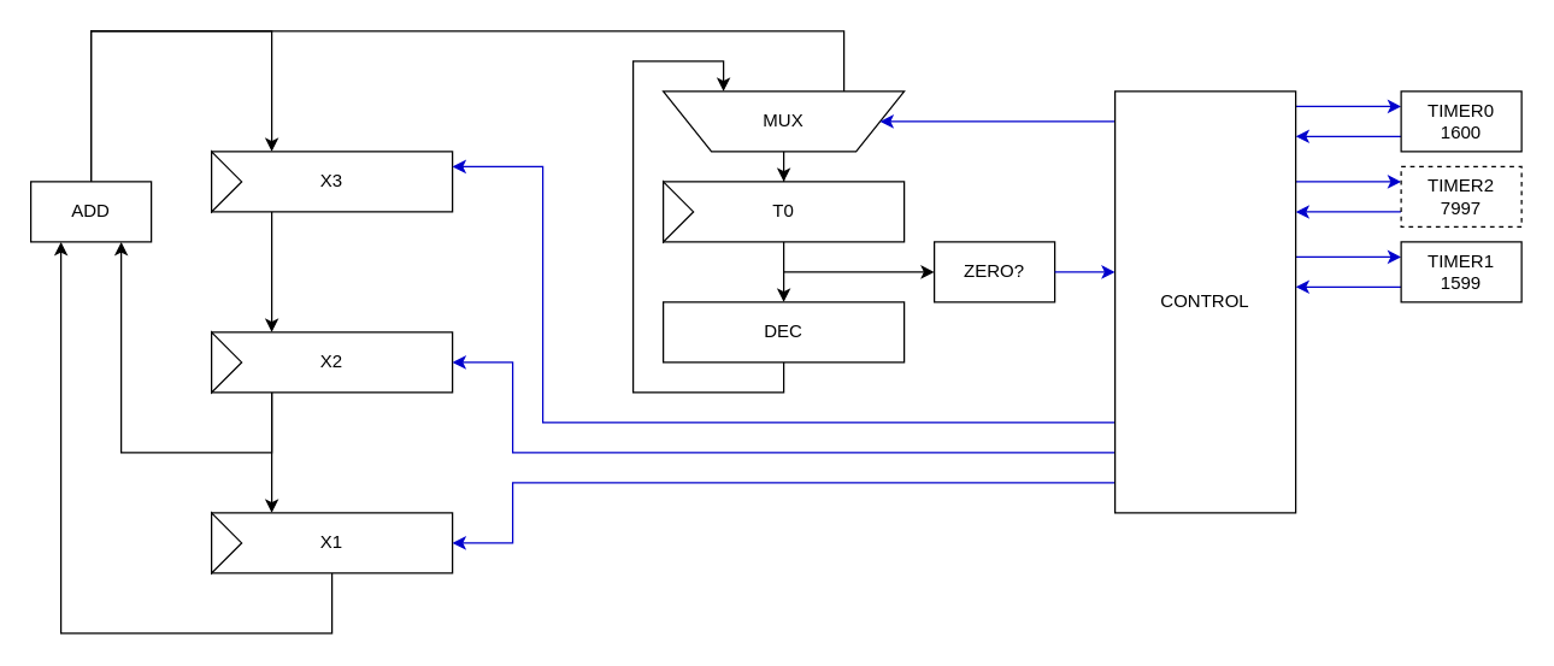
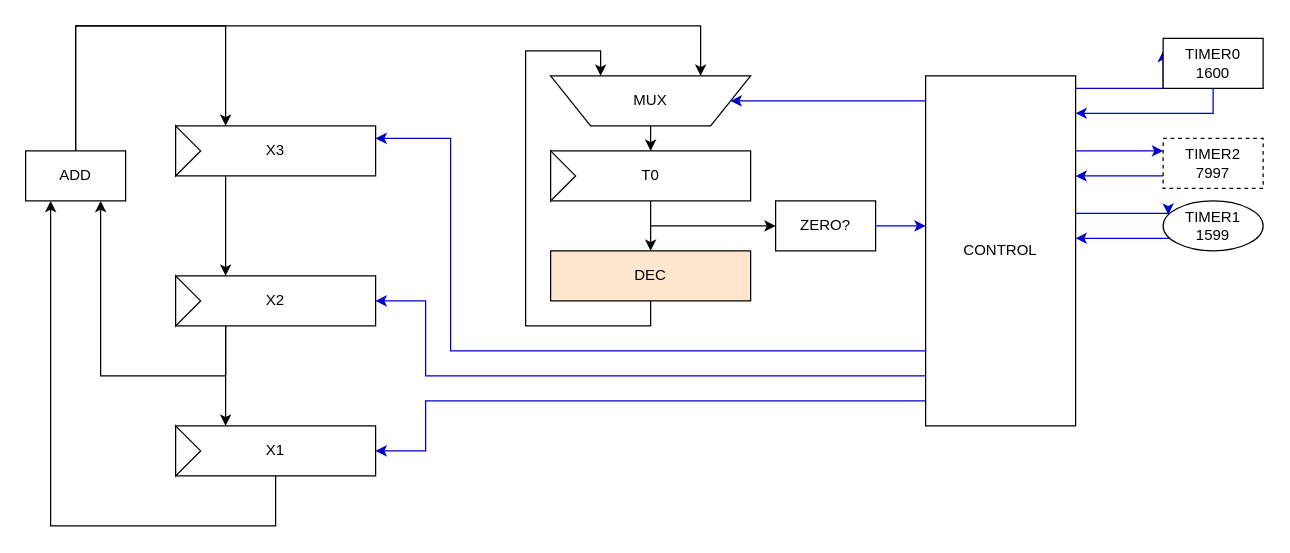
  <mxCell id="0" />
  <mxCell id="1" parent="0" />
  <mxCell id="2" style="edgeStyle=orthogonalEdgeStyle;rounded=0;orthogonalLoop=1;jettySize=auto;html=1;entryX=0.5;entryY=0;entryDx=0;entryDy=0;" parent="1" source="3" target="9" edge="1"><mxGeometry relative="1" as="geometry" /></mxCell>
  <mxCell id="3" value="T0" style="rounded=0;whiteSpace=wrap;html=1;" parent="1" vertex="1"><mxGeometry x="440" y="120" width="160" height="40" as="geometry" /></mxCell>
  <mxCell id="4" style="edgeStyle=orthogonalEdgeStyle;rounded=0;orthogonalLoop=1;jettySize=auto;html=1;entryX=0.25;entryY=0;entryDx=0;entryDy=0;" parent="1" source="5" target="14" edge="1"><mxGeometry relative="1" as="geometry"><Array as="points"><mxPoint x="180" y="160" /><mxPoint x="180" y="160" /></Array></mxGeometry></mxCell>
  <mxCell id="5" value="X3" style="rounded=0;whiteSpace=wrap;html=1;" parent="1" vertex="1"><mxGeometry x="140" y="100" width="160" height="40" as="geometry" /></mxCell>
  <mxCell id="6" style="edgeStyle=orthogonalEdgeStyle;rounded=0;orthogonalLoop=1;jettySize=auto;html=1;entryX=0.5;entryY=0;entryDx=0;entryDy=0;" parent="1" source="7" target="3" edge="1"><mxGeometry relative="1" as="geometry" /></mxCell>
  <mxCell id="7" value="MUX" style="shape=trapezoid;perimeter=trapezoidPerimeter;whiteSpace=wrap;html=1;direction=west;" parent="1" vertex="1"><mxGeometry x="440" y="60" width="160" height="40" as="geometry" /></mxCell>
  <mxCell id="8" style="edgeStyle=orthogonalEdgeStyle;rounded=0;orthogonalLoop=1;jettySize=auto;html=1;entryX=0.75;entryY=1;entryDx=0;entryDy=0;" parent="1" source="9" target="7" edge="1"><mxGeometry relative="1" as="geometry"><Array as="points"><mxPoint x="520" y="260" /><mxPoint x="420" y="260" /><mxPoint x="420" y="40" /><mxPoint x="480" y="40" /></Array></mxGeometry></mxCell>
- <mxCell id="9" value="DEC" style="rounded=0;whiteSpace=wrap;html=1;" parent="1" vertex="1"><mxGeometry x="440" y="200" width="160" height="40" as="geometry" /></mxCell>
+ <mxCell id="9" value="DEC" style="rounded=0;whiteSpace=wrap;html=1;fillColor=#ffe6cc;" parent="1" vertex="1"><mxGeometry x="440" y="200" width="160" height="40" as="geometry" /></mxCell>
  <mxCell id="10" value="" style="endArrow=classic;html=1;" parent="1" edge="1"><mxGeometry width="50" height="50" relative="1" as="geometry"><mxPoint x="520" y="180" as="sourcePoint" /><mxPoint x="620" y="180" as="targetPoint" /></mxGeometry></mxCell>
  <mxCell id="11" value="ZERO?" style="rounded=0;whiteSpace=wrap;html=1;" parent="1" vertex="1"><mxGeometry x="620" y="160" width="80" height="40" as="geometry" /></mxCell>
  <mxCell id="12" style="edgeStyle=orthogonalEdgeStyle;rounded=0;orthogonalLoop=1;jettySize=auto;html=1;entryX=0.25;entryY=0;entryDx=0;entryDy=0;" parent="1" source="14" target="16" edge="1"><mxGeometry relative="1" as="geometry"><Array as="points"><mxPoint x="180" y="280" /><mxPoint x="180" y="280" /></Array></mxGeometry></mxCell>
  <mxCell id="13" style="edgeStyle=orthogonalEdgeStyle;rounded=0;orthogonalLoop=1;jettySize=auto;html=1;entryX=0.75;entryY=1;entryDx=0;entryDy=0;" parent="1" source="14" target="19" edge="1"><mxGeometry relative="1" as="geometry"><Array as="points"><mxPoint x="180" y="300" /><mxPoint x="80" y="300" /></Array></mxGeometry></mxCell>
  <mxCell id="14" value="X2" style="rounded=0;whiteSpace=wrap;html=1;" parent="1" vertex="1"><mxGeometry x="140" y="220" width="160" height="40" as="geometry" /></mxCell>
  <mxCell id="15" style="edgeStyle=orthogonalEdgeStyle;rounded=0;orthogonalLoop=1;jettySize=auto;html=1;entryX=0.25;entryY=1;entryDx=0;entryDy=0;" parent="1" source="16" target="19" edge="1"><mxGeometry relative="1" as="geometry"><Array as="points"><mxPoint x="220" y="420" /><mxPoint x="40" y="420" /></Array></mxGeometry></mxCell>
  <mxCell id="16" value="X1" style="rounded=0;whiteSpace=wrap;html=1;" parent="1" vertex="1"><mxGeometry x="140" y="340" width="160" height="40" as="geometry" /></mxCell>
  <mxCell id="17" style="edgeStyle=orthogonalEdgeStyle;rounded=0;orthogonalLoop=1;jettySize=auto;html=1;entryX=0.25;entryY=0;entryDx=0;entryDy=0;" parent="1" source="19" target="5" edge="1"><mxGeometry relative="1" as="geometry"><mxPoint x="220" y="120" as="targetPoint" /><Array as="points"><mxPoint x="60" y="20" /><mxPoint x="180" y="20" /></Array></mxGeometry></mxCell>
- <mxCell id="18" style="edgeStyle=orthogonalEdgeStyle;rounded=0;orthogonalLoop=1;jettySize=auto;html=1;entryX=0.25;entryY=1;entryDx=0;entryDy=0;endArrow=none;" parent="1" source="19" target="7" edge="1"><mxGeometry relative="1" as="geometry"><mxPoint x="270" y="10" as="targetPoint" /><Array as="points"><mxPoint x="60" y="20" /><mxPoint x="560" y="20" /></Array></mxGeometry></mxCell>
+ <mxCell id="18" style="edgeStyle=orthogonalEdgeStyle;rounded=0;orthogonalLoop=1;jettySize=auto;html=1;entryX=0.25;entryY=1;entryDx=0;entryDy=0;" parent="1" source="19" target="7" edge="1"><mxGeometry relative="1" as="geometry"><mxPoint x="270" y="10" as="targetPoint" /><Array as="points"><mxPoint x="60" y="20" /><mxPoint x="560" y="20" /></Array></mxGeometry></mxCell>
  <mxCell id="19" value="ADD" style="rounded=0;whiteSpace=wrap;html=1;" parent="1" vertex="1"><mxGeometry x="20" y="120" width="80" height="40" as="geometry" /></mxCell>
  <mxCell id="20" value="" style="triangle;whiteSpace=wrap;html=1;" parent="1" vertex="1"><mxGeometry x="440" y="120" width="20" height="40" as="geometry" /></mxCell>
  <mxCell id="21" value="" style="triangle;whiteSpace=wrap;html=1;" parent="1" vertex="1"><mxGeometry x="140" y="100" width="20" height="40" as="geometry" /></mxCell>
  <mxCell id="22" value="" style="triangle;whiteSpace=wrap;html=1;" parent="1" vertex="1"><mxGeometry x="140" y="220" width="20" height="40" as="geometry" /></mxCell>
  <mxCell id="23" value="" style="triangle;whiteSpace=wrap;html=1;" parent="1" vertex="1"><mxGeometry x="140" y="340" width="20" height="40" as="geometry" /></mxCell>
  <mxCell id="24" value="" style="endArrow=classic;html=1;strokeColor=#0000CC;entryX=1;entryY=0.5;entryDx=0;entryDy=0;rounded=0;" parent="1" target="14" edge="1"><mxGeometry width="50" height="50" relative="1" as="geometry"><mxPoint x="740" y="300" as="sourcePoint" /><mxPoint x="400" y="340" as="targetPoint" /><Array as="points"><mxPoint x="340" y="300" /><mxPoint x="340" y="240" /></Array></mxGeometry></mxCell>
  <mxCell id="25" value="" style="endArrow=classic;html=1;strokeColor=#0000CC;entryX=1;entryY=0.25;entryDx=0;entryDy=0;rounded=0;" parent="1" target="5" edge="1"><mxGeometry width="50" height="50" relative="1" as="geometry"><mxPoint x="740" y="280" as="sourcePoint" /><mxPoint x="560" y="330" as="targetPoint" /><Array as="points"><mxPoint x="360" y="280" /><mxPoint x="360" y="110" /></Array></mxGeometry></mxCell>
  <mxCell id="26" value="" style="endArrow=classic;html=1;strokeColor=#0000CC;entryX=1;entryY=0.5;entryDx=0;entryDy=0;rounded=0;" parent="1" target="16" edge="1"><mxGeometry width="50" height="50" relative="1" as="geometry"><mxPoint x="740" y="320" as="sourcePoint" /><mxPoint x="310" y="440" as="targetPoint" /><Array as="points"><mxPoint x="340" y="320" /><mxPoint x="340" y="360" /></Array></mxGeometry></mxCell>
  <mxCell id="27" value="" style="endArrow=classic;html=1;strokeColor=#0000CC;exitX=1;exitY=0.5;exitDx=0;exitDy=0;" parent="1" source="11" edge="1"><mxGeometry width="50" height="50" relative="1" as="geometry"><mxPoint x="770" y="190" as="sourcePoint" /><mxPoint x="740" y="180" as="targetPoint" /></mxGeometry></mxCell>
  <mxCell id="28" value="" style="endArrow=classic;html=1;strokeColor=#0000CC;entryX=0;entryY=0.5;entryDx=0;entryDy=0;" parent="1" target="7" edge="1"><mxGeometry width="50" height="50" relative="1" as="geometry"><mxPoint x="740" y="80" as="sourcePoint" /><mxPoint x="750" y="99.31" as="targetPoint" /></mxGeometry></mxCell>
  <mxCell id="29" style="edgeStyle=orthogonalEdgeStyle;rounded=0;orthogonalLoop=1;jettySize=auto;html=1;entryX=0;entryY=0.25;entryDx=0;entryDy=0;strokeColor=#0000CC;" edge="1" parent="1" source="32" target="34"><mxGeometry relative="1" as="geometry"><Array as="points"><mxPoint x="890" y="70" /><mxPoint x="890" y="70" /></Array></mxGeometry></mxCell>
  <mxCell id="30" style="edgeStyle=orthogonalEdgeStyle;rounded=0;orthogonalLoop=1;jettySize=auto;html=1;entryX=0;entryY=0.25;entryDx=0;entryDy=0;strokeColor=#0000CC;" edge="1" parent="1" source="32" target="38"><mxGeometry relative="1" as="geometry"><Array as="points"><mxPoint x="880" y="120" /><mxPoint x="880" y="120" /></Array></mxGeometry></mxCell>
  <mxCell id="31" style="edgeStyle=orthogonalEdgeStyle;rounded=0;orthogonalLoop=1;jettySize=auto;html=1;entryX=0;entryY=0.25;entryDx=0;entryDy=0;strokeColor=#0000CC;" edge="1" parent="1" source="32" target="36"><mxGeometry relative="1" as="geometry"><Array as="points"><mxPoint x="890" y="170" /><mxPoint x="890" y="170" /></Array></mxGeometry></mxCell>
  <mxCell id="32" value="CONTROL" style="rounded=0;whiteSpace=wrap;html=1;" parent="1" vertex="1"><mxGeometry x="740" y="60" width="120" height="280" as="geometry" /></mxCell>
  <mxCell id="33" style="edgeStyle=orthogonalEdgeStyle;rounded=0;orthogonalLoop=1;jettySize=auto;html=1;entryX=1;entryY=0.107;entryDx=0;entryDy=0;entryPerimeter=0;strokeColor=#0000CC;" edge="1" parent="1" source="34" target="32"><mxGeometry relative="1" as="geometry"><Array as="points"><mxPoint x="910" y="90" /><mxPoint x="910" y="90" /></Array></mxGeometry></mxCell>
- <mxCell id="34" value="TIMER0&lt;br&gt;1600" style="rounded=0;whiteSpace=wrap;html=1;" vertex="1" parent="1"><mxGeometry x="930" y="60" width="80" height="40" as="geometry" /></mxCell>
+ <mxCell id="34" value="TIMER0&lt;br&gt;1600" style="rounded=0;whiteSpace=wrap;html=1;" vertex="1" parent="1"><mxGeometry x="930" y="30" width="80" height="40" as="geometry" /></mxCell>
  <mxCell id="35" style="edgeStyle=orthogonalEdgeStyle;rounded=0;orthogonalLoop=1;jettySize=auto;html=1;entryX=1;entryY=0.464;entryDx=0;entryDy=0;entryPerimeter=0;strokeColor=#0000CC;" edge="1" parent="1" source="36" target="32"><mxGeometry relative="1" as="geometry"><Array as="points"><mxPoint x="910" y="190" /><mxPoint x="910" y="190" /></Array></mxGeometry></mxCell>
- <mxCell id="36" value="TIMER1&lt;br&gt;1599" style="rounded=0;whiteSpace=wrap;html=1;" vertex="1" parent="1"><mxGeometry x="930" y="160" width="80" height="40" as="geometry" /></mxCell>
+ <mxCell id="36" value="TIMER1&lt;br&gt;1599" style="ellipse;whiteSpace=wrap;html=1;" vertex="1" parent="1"><mxGeometry x="930" y="160" width="80" height="40" as="geometry" /></mxCell>
  <mxCell id="37" style="edgeStyle=orthogonalEdgeStyle;rounded=0;orthogonalLoop=1;jettySize=auto;html=1;entryX=1;entryY=0.286;entryDx=0;entryDy=0;entryPerimeter=0;strokeColor=#0000CC;" edge="1" parent="1" source="38" target="32"><mxGeometry relative="1" as="geometry"><Array as="points"><mxPoint x="900" y="140" /><mxPoint x="900" y="140" /></Array></mxGeometry></mxCell>
  <mxCell id="38" value="TIMER2&lt;br&gt;7997" style="rounded=0;whiteSpace=wrap;html=1;dashed=1;" vertex="1" parent="1"><mxGeometry x="930" y="110" width="80" height="40" as="geometry" /></mxCell>
